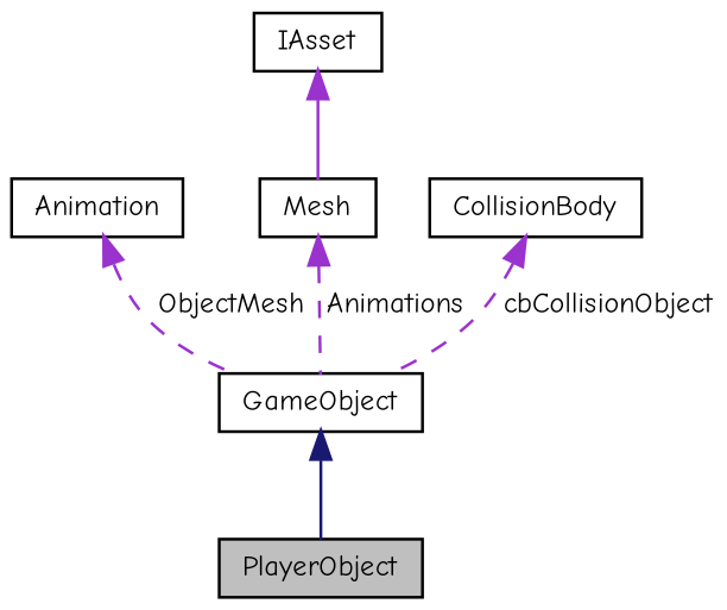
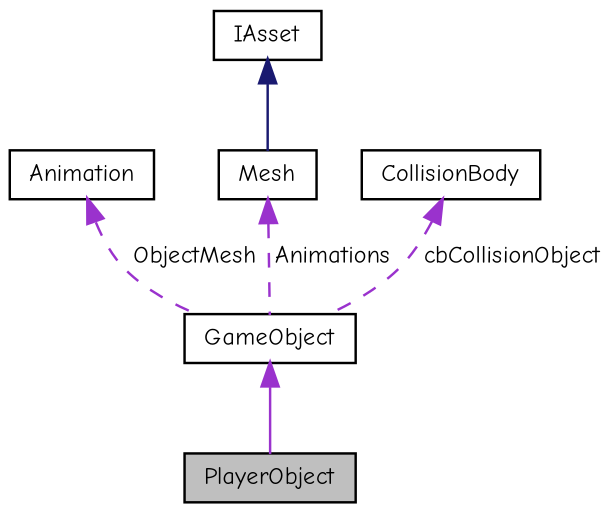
  digraph {
    fontname="Comic Neue"
    node [color=black fillcolor=white fontname="Comic Neue" fontsize=10 shape=record style=filled]
    edge [color=darkorchid3 dir=back fontname="Comic Neue" fontsize=10 labelfontname=Helvetica labelfontsize=10 style=dashed]
    n1 [fillcolor=grey75 fontcolor=black height=0.2 label=PlayerObject width=0.4]
    n2 [height=0.2 label=GameObject width=0.4]
    n3 [height=0.2 label=Animation width=0.4]
    n4 [height=0.2 label=Mesh width=0.4]
    n5 [height=0.2 label=IAsset width=0.4]
    n6 [height=0.2 label=CollisionBody width=0.4]
-   n2 -> n1 [color=midnightblue style=solid]
+   n2 -> n1 [style=solid]
    n3 -> n2 [label=" ObjectMesh"]
    n4 -> n2 [label=" Animations"]
-   n5 -> n4 [style=solid]
+   n5 -> n4 [color=midnightblue style=solid]
    n6 -> n2 [label=" cbCollisionObject"]
  }
